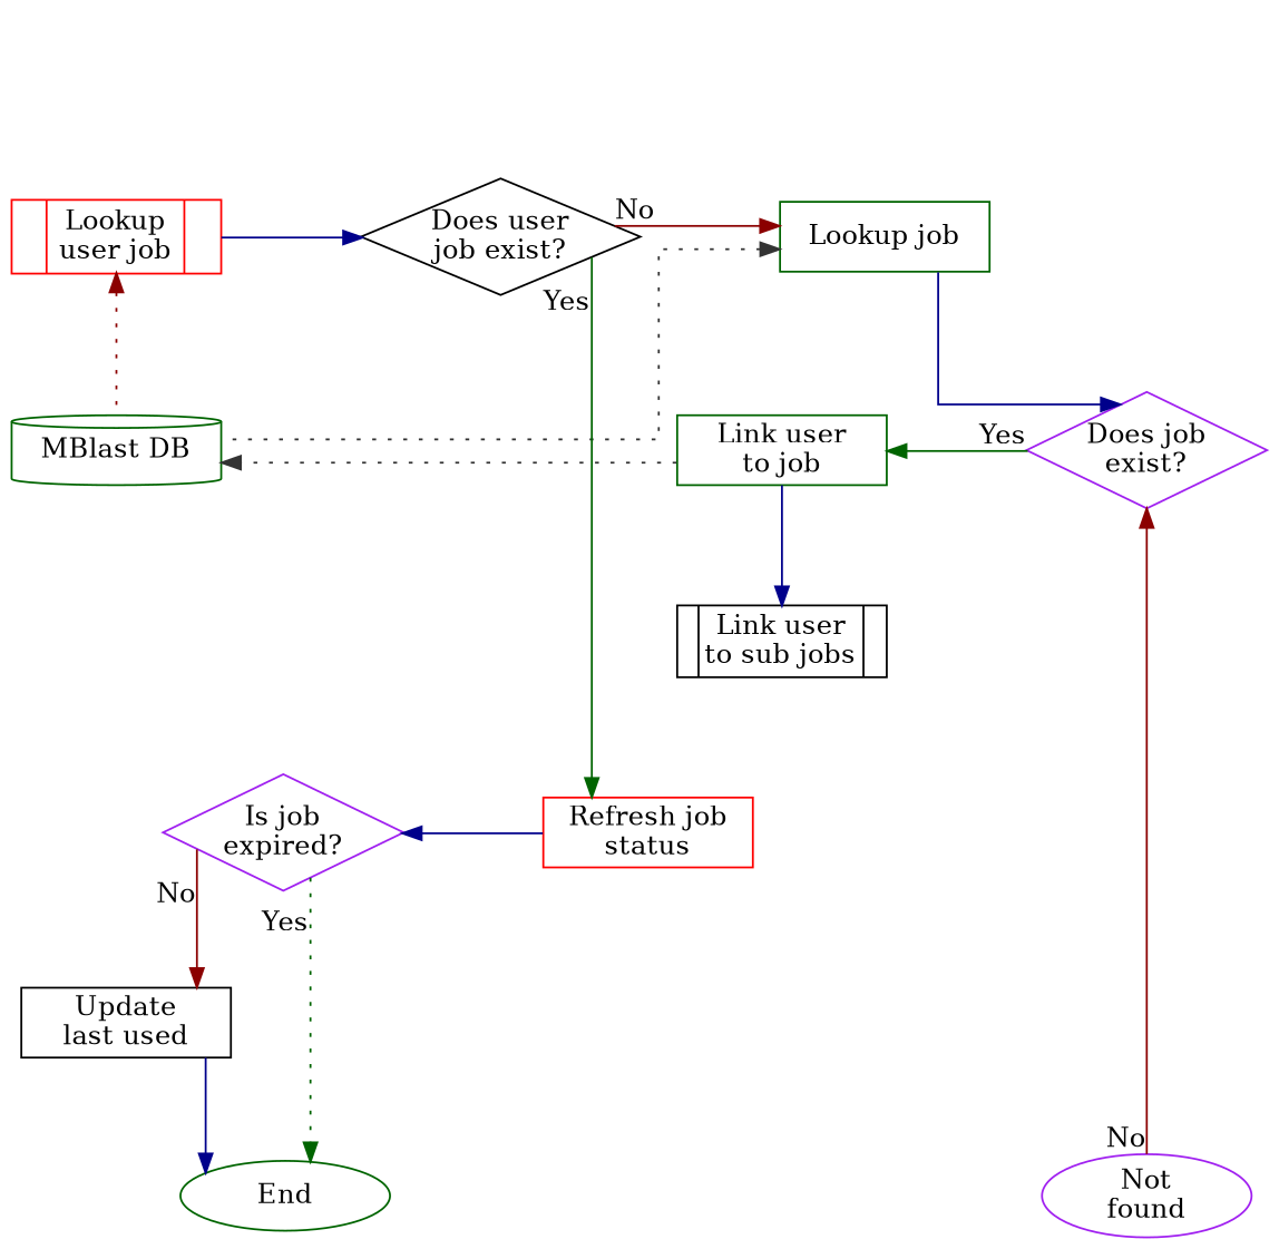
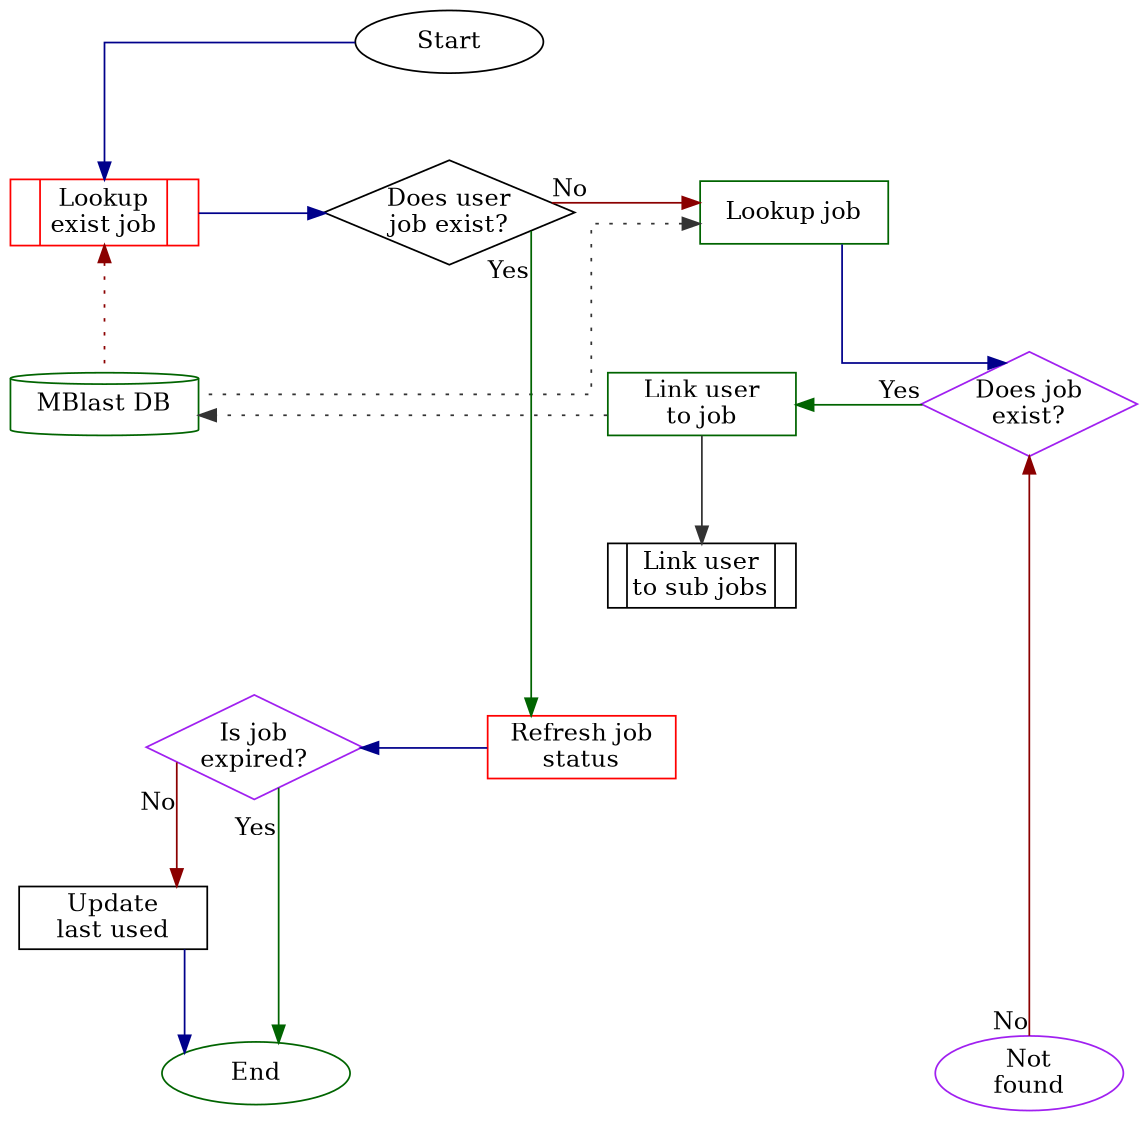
  digraph {
    nodesep=1
    ranksep=0.7
    splines=ortho
    node [color=darkgreen margin=0 shape=rect]
    edge [color=darkblue]
-   n1 [color=red label="| Lookup\nuser job |" shape=record width=1.5]
+   n1 [color=red label="| Lookup\nexist job |" shape=record width=1.5]
    n2 [label="Lookup job" width=1.5]
    n3 [color=black label="Does user\njob exist?" shape=diamond width=1.5]
    n4 [color=red label="Refresh job\nstatus" width=1.5]
    n5 [color=purple label="Is job\nexpired?" shape=diamond width=1.5]
    n6 [label=End shape=oval width=1.5]
    n7 [color=purple label="Not\nfound" shape=oval width=1.5]
    n8 [color=purple label="Does job\nexist?" shape=diamond width=1.5]
    n9 [label="Link user\nto job" width=1.5]
+   n10 [color=black label=Start shape=oval width=1.5]
    n11 [color=black label="|Link user\nto sub jobs|" shape=record width=1.5]
    n12 [label="MBlast DB" shape=cylinder width=1.5]
    n13 [color=black label="Update\nlast used" width=1.5]
    subgraph sub_1 {
      rank=same
      n1
      n2
      n3
    }
    subgraph sub_2 {
      rank=same
      n4
      n5
    }
    subgraph sub_3 {
      rank=sink
      n6
      n7
    }
    subgraph sub_4 {
      rank=same
      n8
      n9
    }
    subgraph sub_5 {
      n2
      n3
      n5
      n9
+     n10
      n11
    }
    n1 -> n3
    n1 -> n12 [color=darkred dir=back style=dotted]
    n2 -> n8
    n2 -> n9 [style=invis]
    n2 -> n12 [color="#333333" constraint=false dir=back style=dotted]
    n3 -> n2 [color=darkred taillabel=No]
    n3 -> n4 [color=darkgreen taillabel="\nYes"]
    n3 -> n9 [style=invis]
    n5 -> n4 [dir=back]
-   n5 -> n6 [color=darkgreen taillabel="\nYes" style=dotted]
+   n5 -> n6 [color=darkgreen taillabel="\nYes"]
    n5 -> n13 [color=darkred taillabel="\nNo"]
    n7 -> n8 [color=darkred taillabel=No]
    n9 -> n8 [color=darkgreen dir=back headlabel=Yes]
-   n9 -> n11
+   n9 -> n11 [color="#333333"]
    n9 -> n12 [color="#333333" constraint=false style=dotted]
+   n10 -> n1
+   n10 -> n2 [style=invis]
    n11 -> n5 [style=invis]
    n13 -> n6
  }
